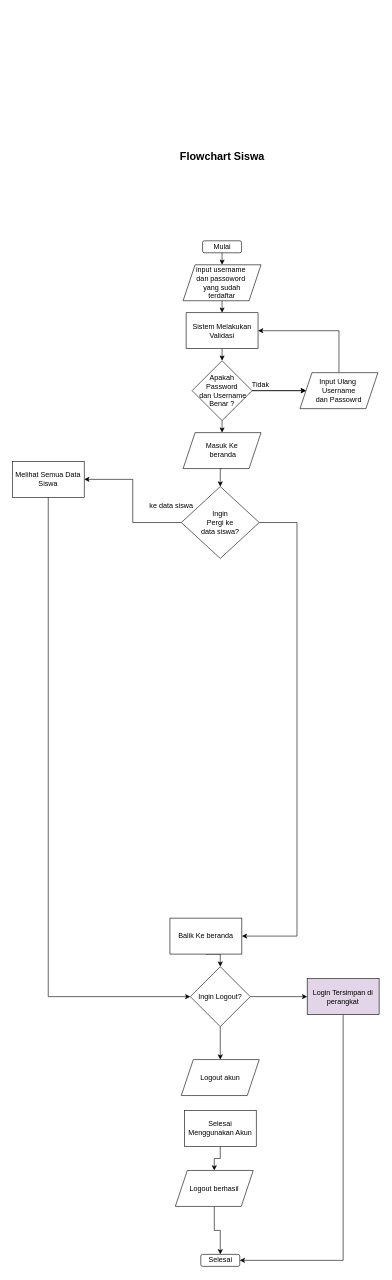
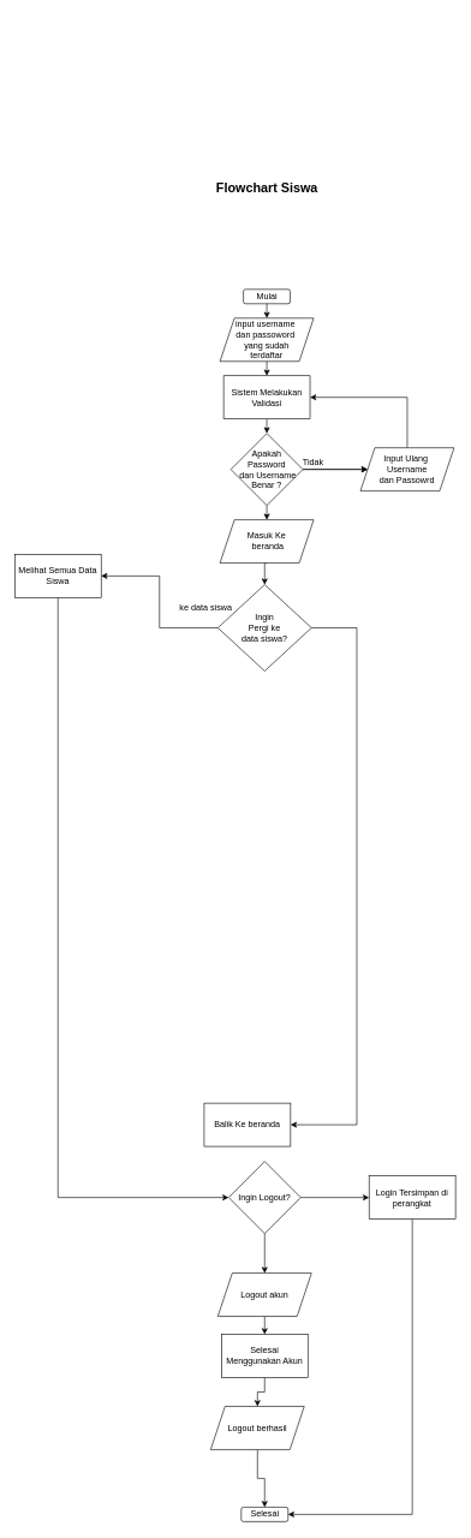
  <mxCell id="0" />
  <mxCell id="1" parent="0" />
  <mxCell id="2" style="edgeStyle=orthogonalEdgeStyle;rounded=0;orthogonalLoop=1;jettySize=auto;html=1;exitX=0.5;exitY=1;exitDx=0;exitDy=0;" parent="1" edge="1"><mxGeometry relative="1" as="geometry"><mxPoint x="405" y="20" as="sourcePoint" /><mxPoint x="405" y="20" as="targetPoint" /></mxGeometry></mxCell>
  <mxCell id="3" value="&lt;b&gt;&lt;font style=&quot;font-size: 18px;&quot;&gt;Flowchart Siswa&lt;/font&gt;&lt;/b&gt;" style="text;html=1;align=center;verticalAlign=middle;resizable=0;points=[];autosize=1;strokeColor=none;fillColor=none;" parent="1" vertex="1"><mxGeometry x="290" y="240" width="160" height="40" as="geometry" /></mxCell>
  <mxCell id="4" value="Mulai" style="rounded=1;whiteSpace=wrap;html=1;" parent="1" vertex="1"><mxGeometry x="337.5" y="400" width="65" height="20" as="geometry" /></mxCell>
  <mxCell id="5" style="edgeStyle=orthogonalEdgeStyle;rounded=0;orthogonalLoop=1;jettySize=auto;html=1;exitX=0.5;exitY=1;exitDx=0;exitDy=0;entryX=0.5;entryY=0;entryDx=0;entryDy=0;" parent="1" target="7" edge="1"><mxGeometry relative="1" as="geometry"><mxPoint x="370" y="420" as="sourcePoint" /></mxGeometry></mxCell>
  <mxCell id="6" style="edgeStyle=orthogonalEdgeStyle;rounded=0;orthogonalLoop=1;jettySize=auto;html=1;exitX=0.5;exitY=1;exitDx=0;exitDy=0;entryX=0.5;entryY=0;entryDx=0;entryDy=0;" parent="1" source="7" target="9" edge="1"><mxGeometry relative="1" as="geometry" /></mxCell>
  <mxCell id="7" value="input username&amp;nbsp;&lt;br&gt;dan passoword&amp;nbsp;&lt;br&gt;yang sudah&lt;br&gt;terdaftar" style="shape=parallelogram;perimeter=parallelogramPerimeter;whiteSpace=wrap;html=1;fixedSize=1;" parent="1" vertex="1"><mxGeometry x="305" y="440" width="130" height="60" as="geometry" /></mxCell>
  <mxCell id="8" style="edgeStyle=orthogonalEdgeStyle;rounded=0;orthogonalLoop=1;jettySize=auto;html=1;exitX=0.5;exitY=1;exitDx=0;exitDy=0;entryX=0.5;entryY=0;entryDx=0;entryDy=0;" parent="1" source="9" target="13" edge="1"><mxGeometry relative="1" as="geometry" /></mxCell>
  <mxCell id="9" value="Sistem Melakukan&lt;br&gt;Validasi" style="rounded=0;whiteSpace=wrap;html=1;" parent="1" vertex="1"><mxGeometry x="310" y="520" width="120" height="60" as="geometry" /></mxCell>
  <mxCell id="10" style="edgeStyle=orthogonalEdgeStyle;rounded=0;orthogonalLoop=1;jettySize=auto;html=1;exitX=1;exitY=0.5;exitDx=0;exitDy=0;entryX=0;entryY=0.5;entryDx=0;entryDy=0;" parent="1" source="13" target="15" edge="1"><mxGeometry relative="1" as="geometry" /></mxCell>
  <mxCell id="11" value="" style="edgeStyle=orthogonalEdgeStyle;rounded=0;orthogonalLoop=1;jettySize=auto;html=1;" parent="1" source="13" target="15" edge="1"><mxGeometry relative="1" as="geometry" /></mxCell>
  <mxCell id="12" style="edgeStyle=orthogonalEdgeStyle;rounded=0;orthogonalLoop=1;jettySize=auto;html=1;exitX=0.5;exitY=1;exitDx=0;exitDy=0;entryX=0.5;entryY=0;entryDx=0;entryDy=0;" parent="1" source="13" target="18" edge="1"><mxGeometry relative="1" as="geometry" /></mxCell>
  <mxCell id="13" value="Apakah &lt;br&gt;Password&lt;br&gt;&amp;nbsp;dan Username Benar ?" style="rhombus;whiteSpace=wrap;html=1;" parent="1" vertex="1"><mxGeometry x="320" y="600" width="100" height="100" as="geometry" /></mxCell>
  <mxCell id="14" style="edgeStyle=orthogonalEdgeStyle;rounded=0;orthogonalLoop=1;jettySize=auto;html=1;exitX=0.5;exitY=0;exitDx=0;exitDy=0;entryX=1;entryY=0.5;entryDx=0;entryDy=0;" parent="1" source="15" target="9" edge="1"><mxGeometry relative="1" as="geometry" /></mxCell>
  <mxCell id="15" value="Input Ulang&amp;nbsp;&lt;br&gt;Username&lt;br&gt;dan Passowrd" style="shape=parallelogram;perimeter=parallelogramPerimeter;whiteSpace=wrap;html=1;fixedSize=1;" parent="1" vertex="1"><mxGeometry x="500" y="620" width="130" height="60" as="geometry" /></mxCell>
  <mxCell id="16" value="Tidak" style="text;html=1;align=center;verticalAlign=middle;resizable=0;points=[];autosize=1;strokeColor=none;fillColor=none;" parent="1" vertex="1"><mxGeometry x="408.5" y="626" width="50" height="30" as="geometry" /></mxCell>
  <mxCell id="17" style="edgeStyle=orthogonalEdgeStyle;rounded=0;orthogonalLoop=1;jettySize=auto;html=1;exitX=0.5;exitY=1;exitDx=0;exitDy=0;entryX=0.5;entryY=0;entryDx=0;entryDy=0;" parent="1" source="18" target="24" edge="1"><mxGeometry relative="1" as="geometry" /></mxCell>
  <mxCell id="18" value="Masuk Ke&lt;br&gt;&amp;nbsp;beranda&lt;br&gt;" style="shape=parallelogram;perimeter=parallelogramPerimeter;whiteSpace=wrap;html=1;fixedSize=1;" parent="1" vertex="1"><mxGeometry x="305" y="720" width="130" height="60" as="geometry" /></mxCell>
  <mxCell id="19" style="edgeStyle=orthogonalEdgeStyle;rounded=0;orthogonalLoop=1;jettySize=auto;html=1;exitX=0.5;exitY=1;exitDx=0;exitDy=0;entryX=0;entryY=0.5;entryDx=0;entryDy=0;" parent="1" source="20" target="33" edge="1"><mxGeometry relative="1" as="geometry" /></mxCell>
  <mxCell id="20" value="Melihat Semua Data Siswa" style="rounded=0;whiteSpace=wrap;html=1;" parent="1" vertex="1"><mxGeometry x="20" y="768" width="120" height="60" as="geometry" /></mxCell>
  <mxCell id="21" value="Selesai" style="rounded=1;whiteSpace=wrap;html=1;" parent="1" vertex="1"><mxGeometry x="334.5" y="2091" width="65" height="20" as="geometry" /></mxCell>
  <mxCell id="22" style="edgeStyle=orthogonalEdgeStyle;rounded=0;orthogonalLoop=1;jettySize=auto;html=1;exitX=0;exitY=0.5;exitDx=0;exitDy=0;entryX=1;entryY=0.5;entryDx=0;entryDy=0;" parent="1" source="24" target="20" edge="1"><mxGeometry relative="1" as="geometry" /></mxCell>
  <mxCell id="23" style="edgeStyle=orthogonalEdgeStyle;rounded=0;orthogonalLoop=1;jettySize=auto;html=1;exitX=1;exitY=0.5;exitDx=0;exitDy=0;entryX=1;entryY=0.5;entryDx=0;entryDy=0;" parent="1" source="24" target="38" edge="1"><mxGeometry relative="1" as="geometry"><Array as="points"><mxPoint x="495" y="870" /><mxPoint x="495" y="1560" /></Array></mxGeometry></mxCell>
  <mxCell id="24" value="Ingin &lt;br&gt;Pergi ke &lt;br&gt;data siswa?" style="rhombus;whiteSpace=wrap;html=1;" parent="1" vertex="1"><mxGeometry x="302" y="810" width="130" height="120" as="geometry" /></mxCell>
  <mxCell id="25" style="edgeStyle=orthogonalEdgeStyle;rounded=0;orthogonalLoop=1;jettySize=auto;html=1;exitX=0.5;exitY=1;exitDx=0;exitDy=0;entryX=0.5;entryY=0;entryDx=0;entryDy=0;" parent="1" source="26" target="30" edge="1"><mxGeometry relative="1" as="geometry" /></mxCell>
  <mxCell id="26" value="Selesai &lt;br&gt;Menggunakan Akun" style="rounded=0;whiteSpace=wrap;html=1;" parent="1" vertex="1"><mxGeometry x="307" y="1851" width="120" height="60" as="geometry" /></mxCell>
+ <mxCell id="27" style="edgeStyle=orthogonalEdgeStyle;rounded=0;orthogonalLoop=1;jettySize=auto;html=1;exitX=0.5;exitY=1;exitDx=0;exitDy=0;entryX=0.5;entryY=0;entryDx=0;entryDy=0;" parent="1" source="28" target="26" edge="1"><mxGeometry relative="1" as="geometry" /></mxCell>
  <mxCell id="28" value="Logout akun" style="shape=parallelogram;perimeter=parallelogramPerimeter;whiteSpace=wrap;html=1;fixedSize=1;" parent="1" vertex="1"><mxGeometry x="302" y="1766" width="130" height="60" as="geometry" /></mxCell>
  <mxCell id="29" style="edgeStyle=orthogonalEdgeStyle;rounded=0;orthogonalLoop=1;jettySize=auto;html=1;exitX=0.5;exitY=1;exitDx=0;exitDy=0;entryX=0.5;entryY=0;entryDx=0;entryDy=0;" parent="1" source="30" target="21" edge="1"><mxGeometry relative="1" as="geometry" /></mxCell>
  <mxCell id="30" value="Logout berhasil" style="shape=parallelogram;perimeter=parallelogramPerimeter;whiteSpace=wrap;html=1;fixedSize=1;" parent="1" vertex="1"><mxGeometry x="292" y="1951" width="130" height="60" as="geometry" /></mxCell>
  <mxCell id="31" style="edgeStyle=orthogonalEdgeStyle;rounded=0;orthogonalLoop=1;jettySize=auto;html=1;exitX=0.5;exitY=1;exitDx=0;exitDy=0;" parent="1" source="33" target="28" edge="1"><mxGeometry relative="1" as="geometry" /></mxCell>
  <mxCell id="32" style="edgeStyle=orthogonalEdgeStyle;rounded=0;orthogonalLoop=1;jettySize=auto;html=1;exitX=1;exitY=0.5;exitDx=0;exitDy=0;entryX=0;entryY=0.5;entryDx=0;entryDy=0;" parent="1" source="33" target="35" edge="1"><mxGeometry relative="1" as="geometry" /></mxCell>
  <mxCell id="33" value="Ingin Logout?" style="rhombus;whiteSpace=wrap;html=1;" parent="1" vertex="1"><mxGeometry x="317" y="1611" width="100" height="100" as="geometry" /></mxCell>
  <mxCell id="34" style="edgeStyle=orthogonalEdgeStyle;rounded=0;orthogonalLoop=1;jettySize=auto;html=1;exitX=0.5;exitY=1;exitDx=0;exitDy=0;entryX=1;entryY=0.5;entryDx=0;entryDy=0;" parent="1" source="35" target="21" edge="1"><mxGeometry relative="1" as="geometry" /></mxCell>
- <mxCell id="35" value="Login Tersimpan di perangkat" style="rounded=0;whiteSpace=wrap;html=1;fillColor=#e1d5e7;" parent="1" vertex="1"><mxGeometry x="512" y="1631" width="120" height="60" as="geometry" /></mxCell>
+ <mxCell id="35" value="Login Tersimpan di perangkat" style="rounded=0;whiteSpace=wrap;html=1;" parent="1" vertex="1"><mxGeometry x="512" y="1631" width="120" height="60" as="geometry" /></mxCell>
  <mxCell id="36" value="ke data siswa&lt;br&gt;" style="text;html=1;align=center;verticalAlign=middle;resizable=0;points=[];autosize=1;strokeColor=none;fillColor=none;" parent="1" vertex="1"><mxGeometry x="235" y="828" width="100" height="30" as="geometry" /></mxCell>
- <mxCell id="37" style="edgeStyle=orthogonalEdgeStyle;rounded=0;orthogonalLoop=1;jettySize=auto;html=1;exitX=0.5;exitY=1;exitDx=0;exitDy=0;entryX=0.5;entryY=0;entryDx=0;entryDy=0;" parent="1" source="38" target="33" edge="1"><mxGeometry relative="1" as="geometry" /></mxCell>
  <mxCell id="38" value="Balik Ke beranda" style="rounded=0;whiteSpace=wrap;html=1;" parent="1" vertex="1"><mxGeometry x="283" y="1530" width="120" height="60" as="geometry" /></mxCell>
